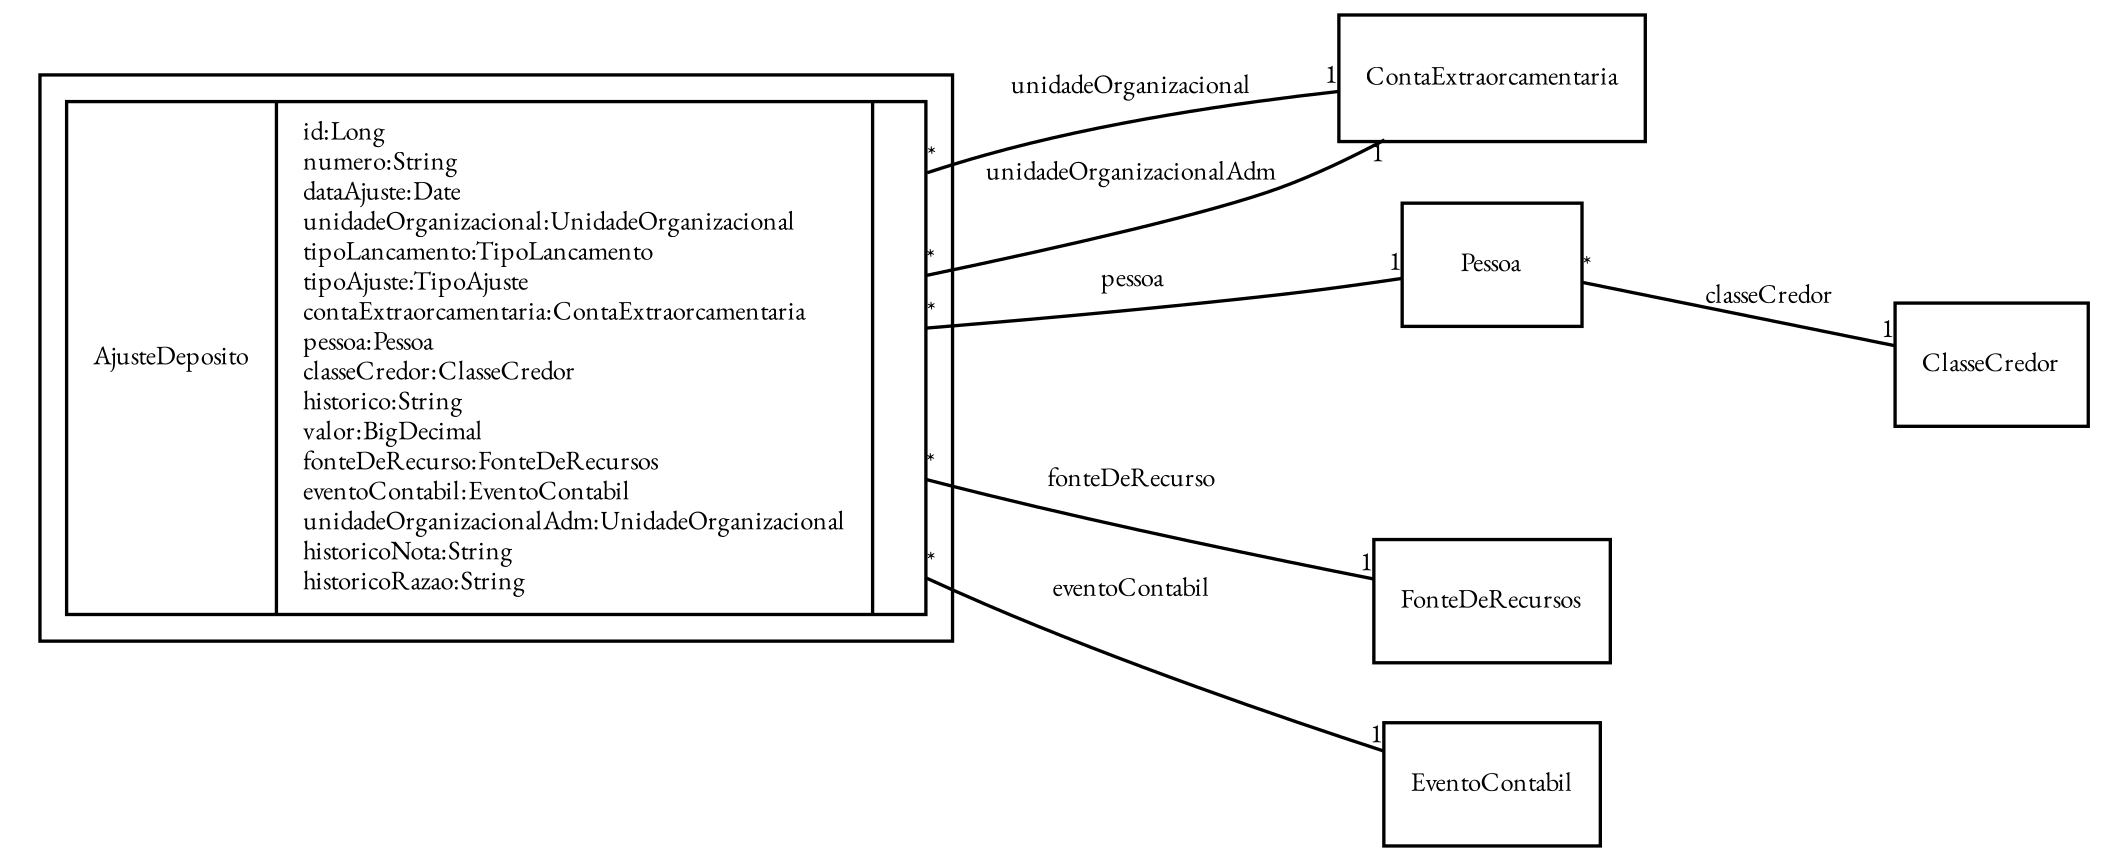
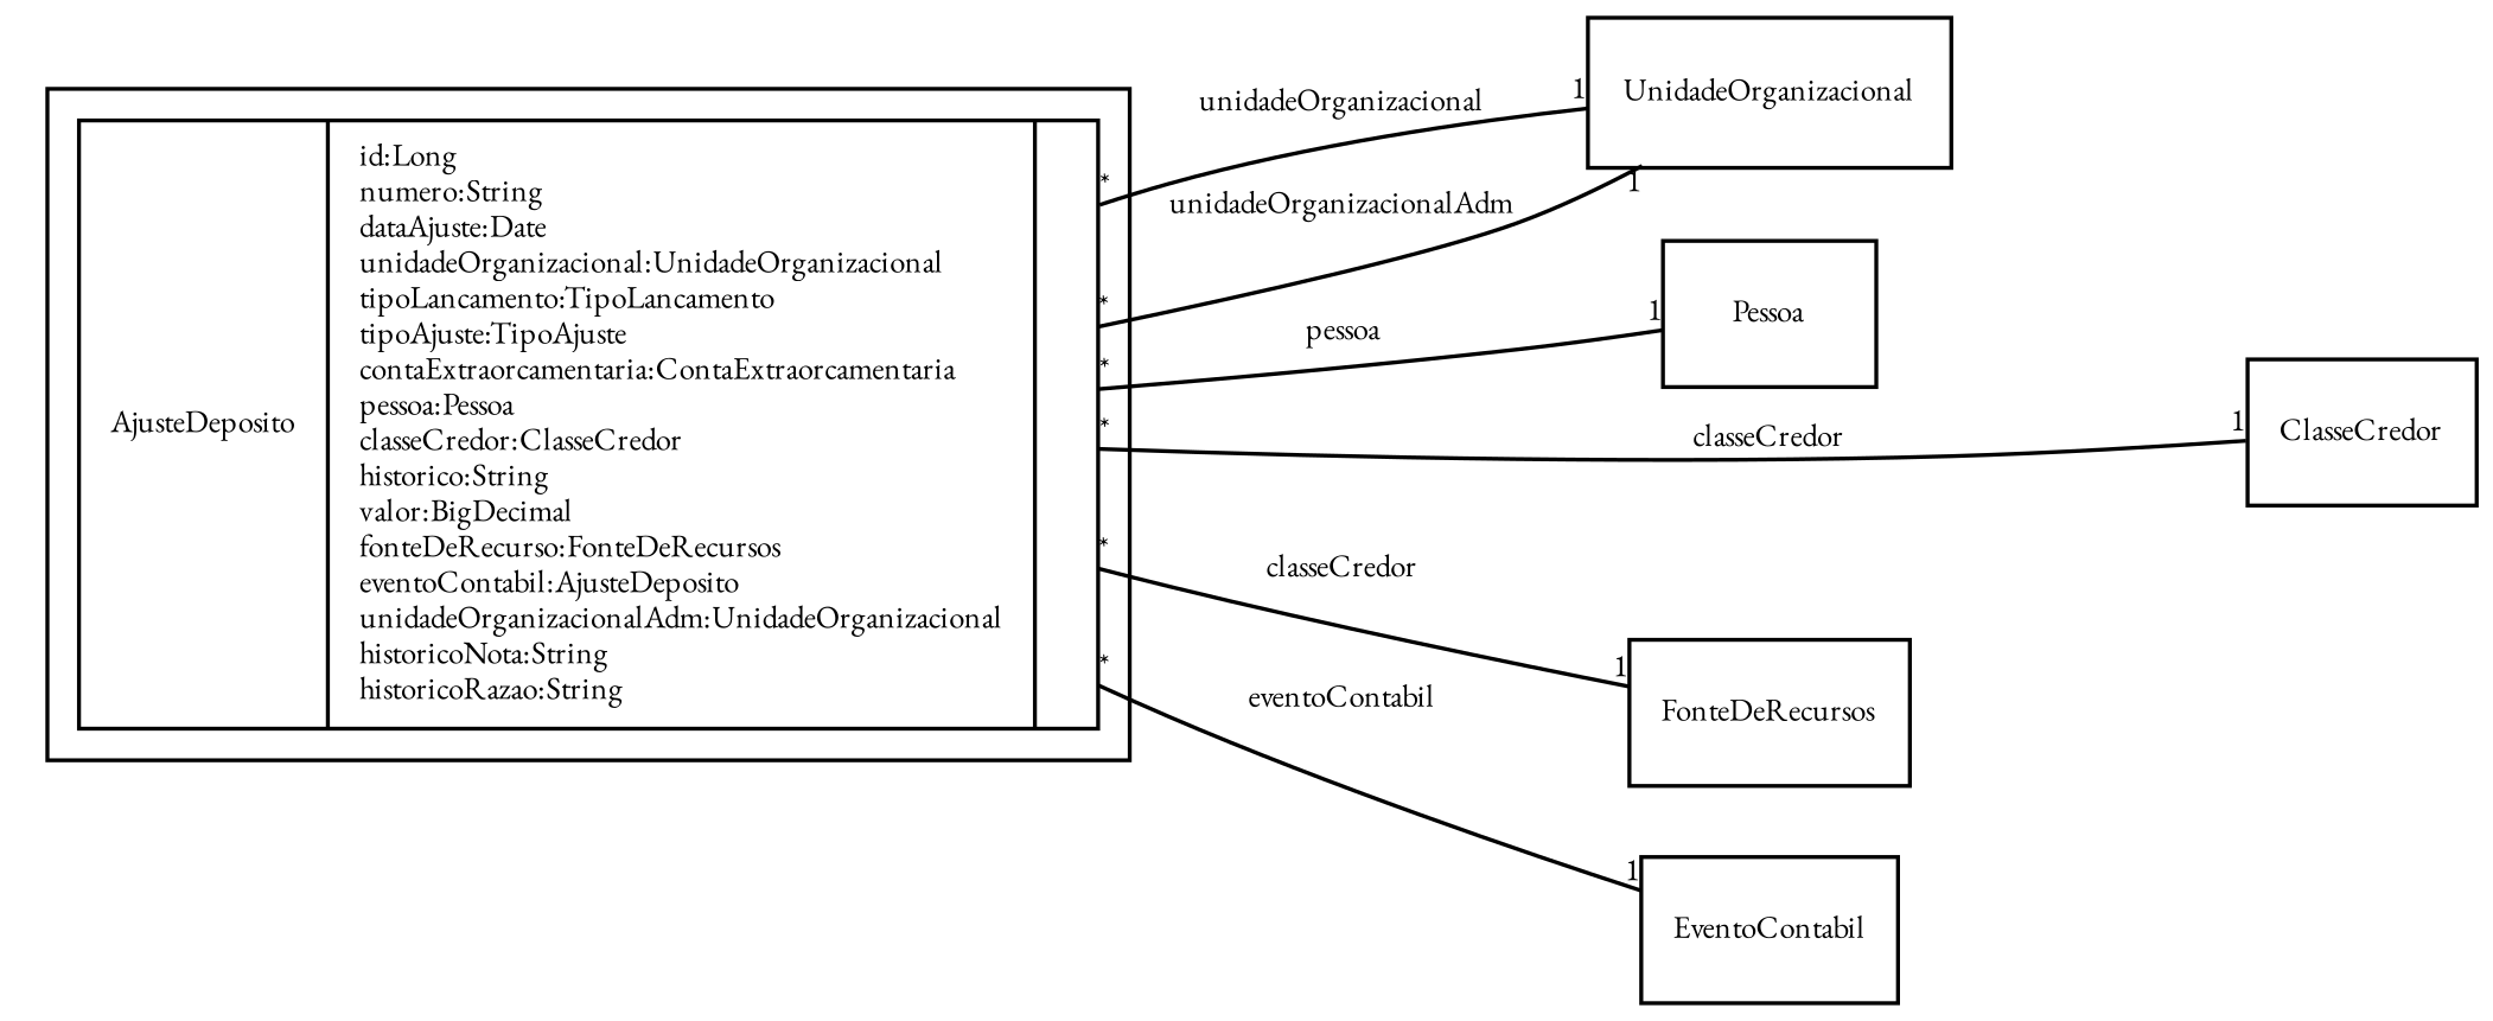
  digraph {
    fontname="EB Garamond"
    fontsize=8
    rankdir=LR
    node [fontname="EB Garamond" fontsize=8 shape=record]
    edge [arrowhead=none fontname="EB Garamond" fontsize=8 headlabel=1 taillabel="*"]
-   n1 [label="{AjusteDeposito|id:Long\lnumero:String\ldataAjuste:Date\lunidadeOrganizacional:UnidadeOrganizacional\ltipoLancamento:TipoLancamento\ltipoAjuste:TipoAjuste\lcontaExtraorcamentaria:ContaExtraorcamentaria\lpessoa:Pessoa\lclasseCredor:ClasseCredor\lhistorico:String\lvalor:BigDecimal\lfonteDeRecurso:FonteDeRecursos\leventoContabil:EventoContabil\lunidadeOrganizacionalAdm:UnidadeOrganizacional\lhistoricoNota:String\lhistoricoRazao:String\l|\l}"]
-   UnidadeOrganizacional [label=ContaExtraorcamentaria]
+   n1 [label="{AjusteDeposito|id:Long\lnumero:String\ldataAjuste:Date\lunidadeOrganizacional:UnidadeOrganizacional\ltipoLancamento:TipoLancamento\ltipoAjuste:TipoAjuste\lcontaExtraorcamentaria:ContaExtraorcamentaria\lpessoa:Pessoa\lclasseCredor:ClasseCredor\lhistorico:String\lvalor:BigDecimal\lfonteDeRecurso:FonteDeRecursos\leventoContabil:AjusteDeposito\lunidadeOrganizacionalAdm:UnidadeOrganizacional\lhistoricoNota:String\lhistoricoRazao:String\l|\l}"]
+   UnidadeOrganizacional
    Pessoa
    ClasseCredor
    FonteDeRecursos
    EventoContabil
    subgraph cluster_1 {
      n1
    }
    n1 -> UnidadeOrganizacional [label=unidadeOrganizacional]
    n1 -> UnidadeOrganizacional [label=unidadeOrganizacionalAdm]
    n1 -> Pessoa [label=pessoa]
-   Pessoa -> ClasseCredor [label=classeCredor]
-   n1 -> FonteDeRecursos [label=fonteDeRecurso]
+   n1 -> ClasseCredor [label=classeCredor]
+   n1 -> FonteDeRecursos [label=classeCredor]
    n1 -> EventoContabil [label=eventoContabil]
  }
